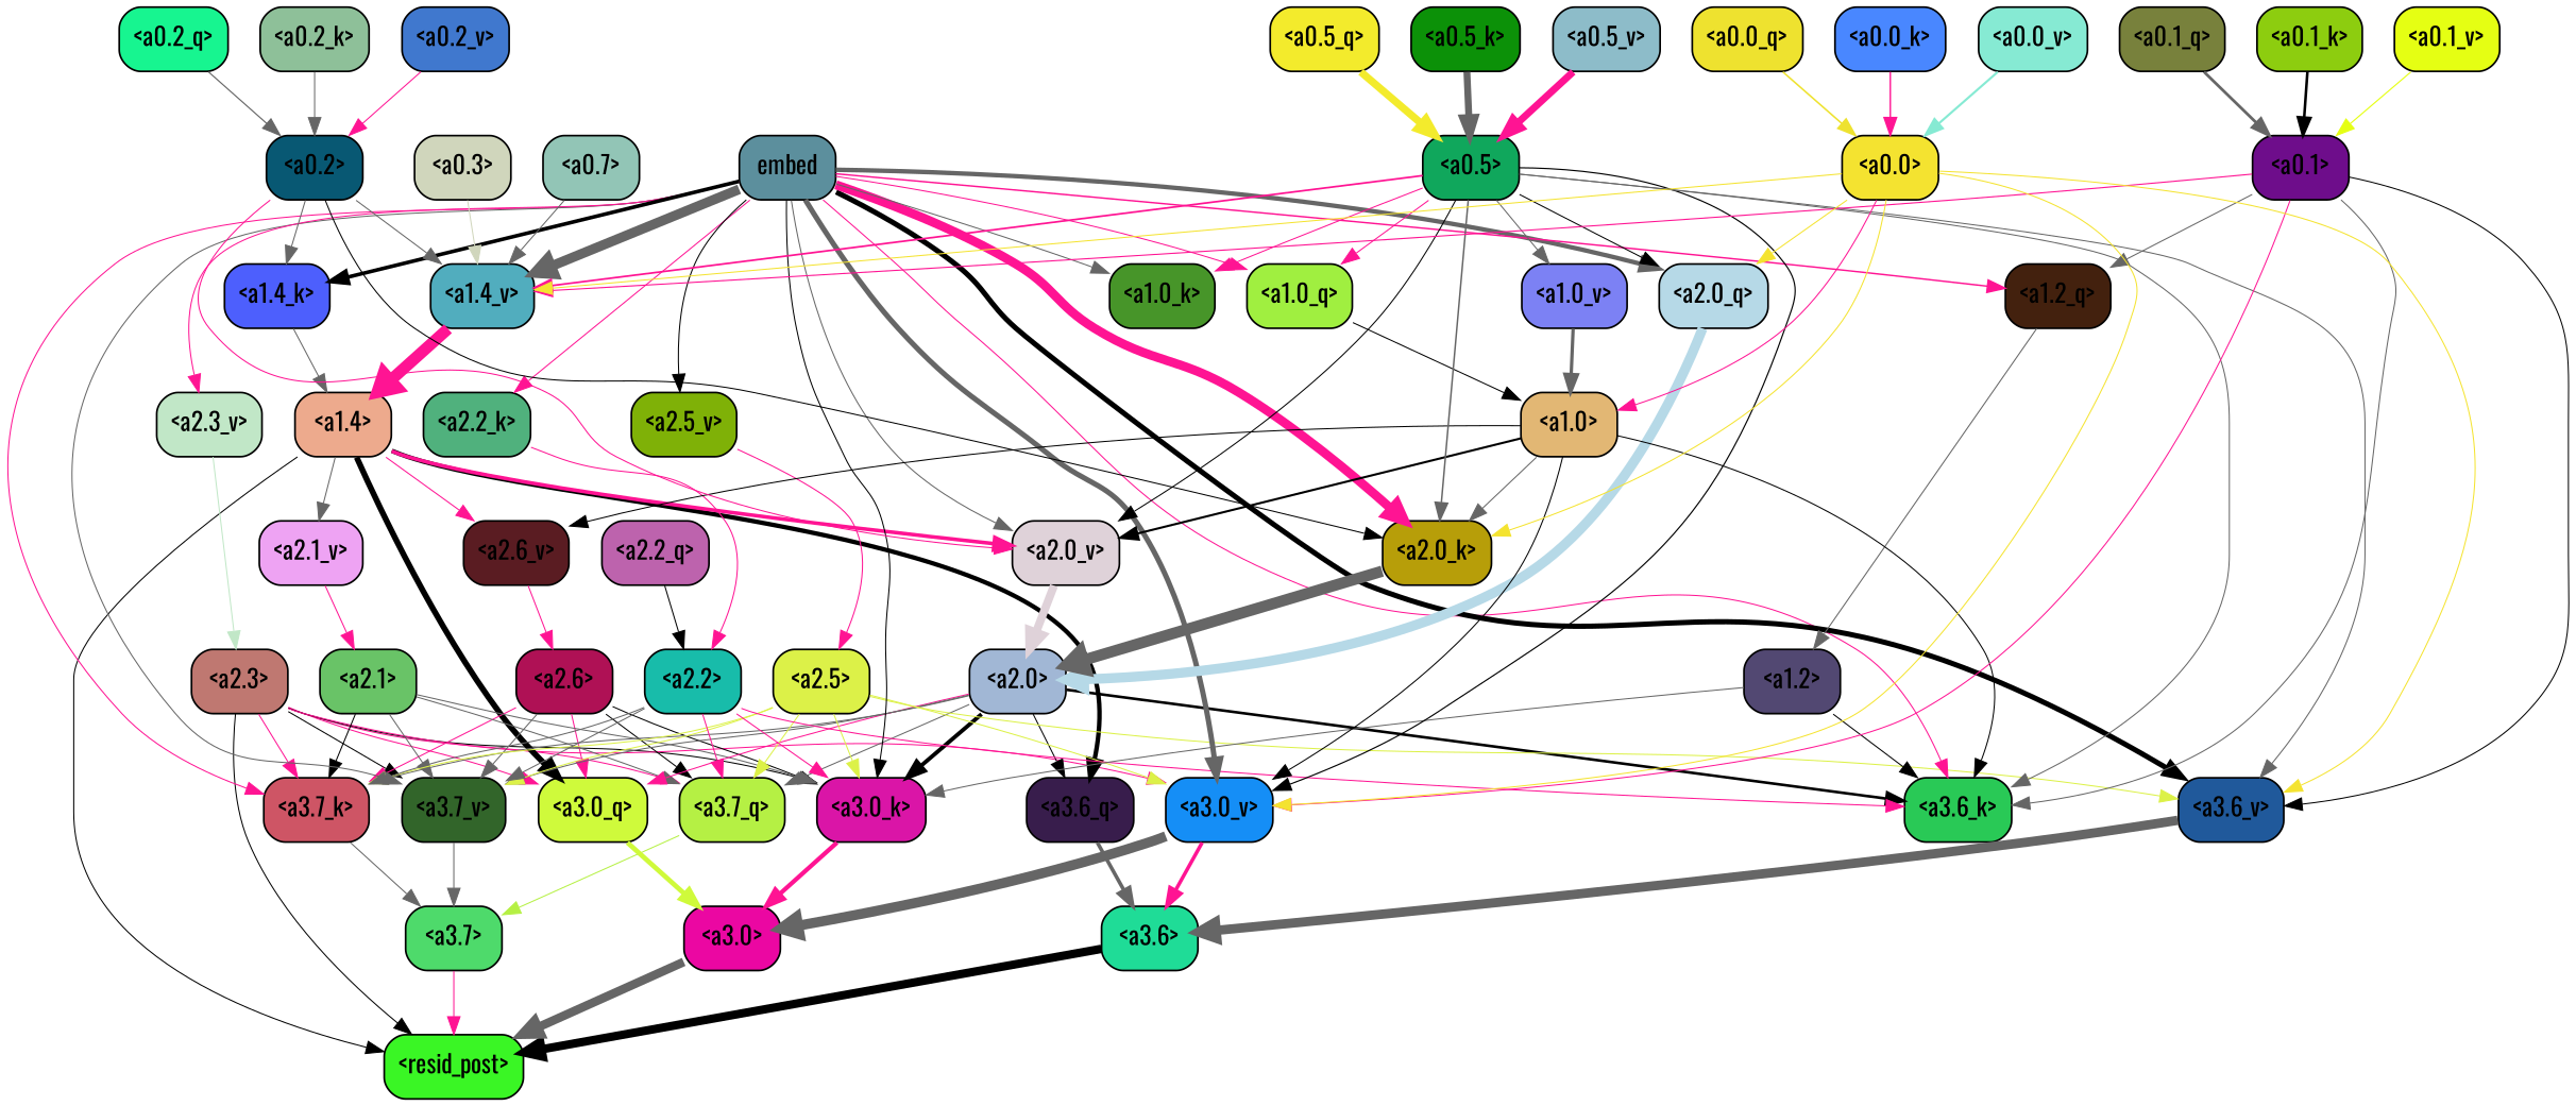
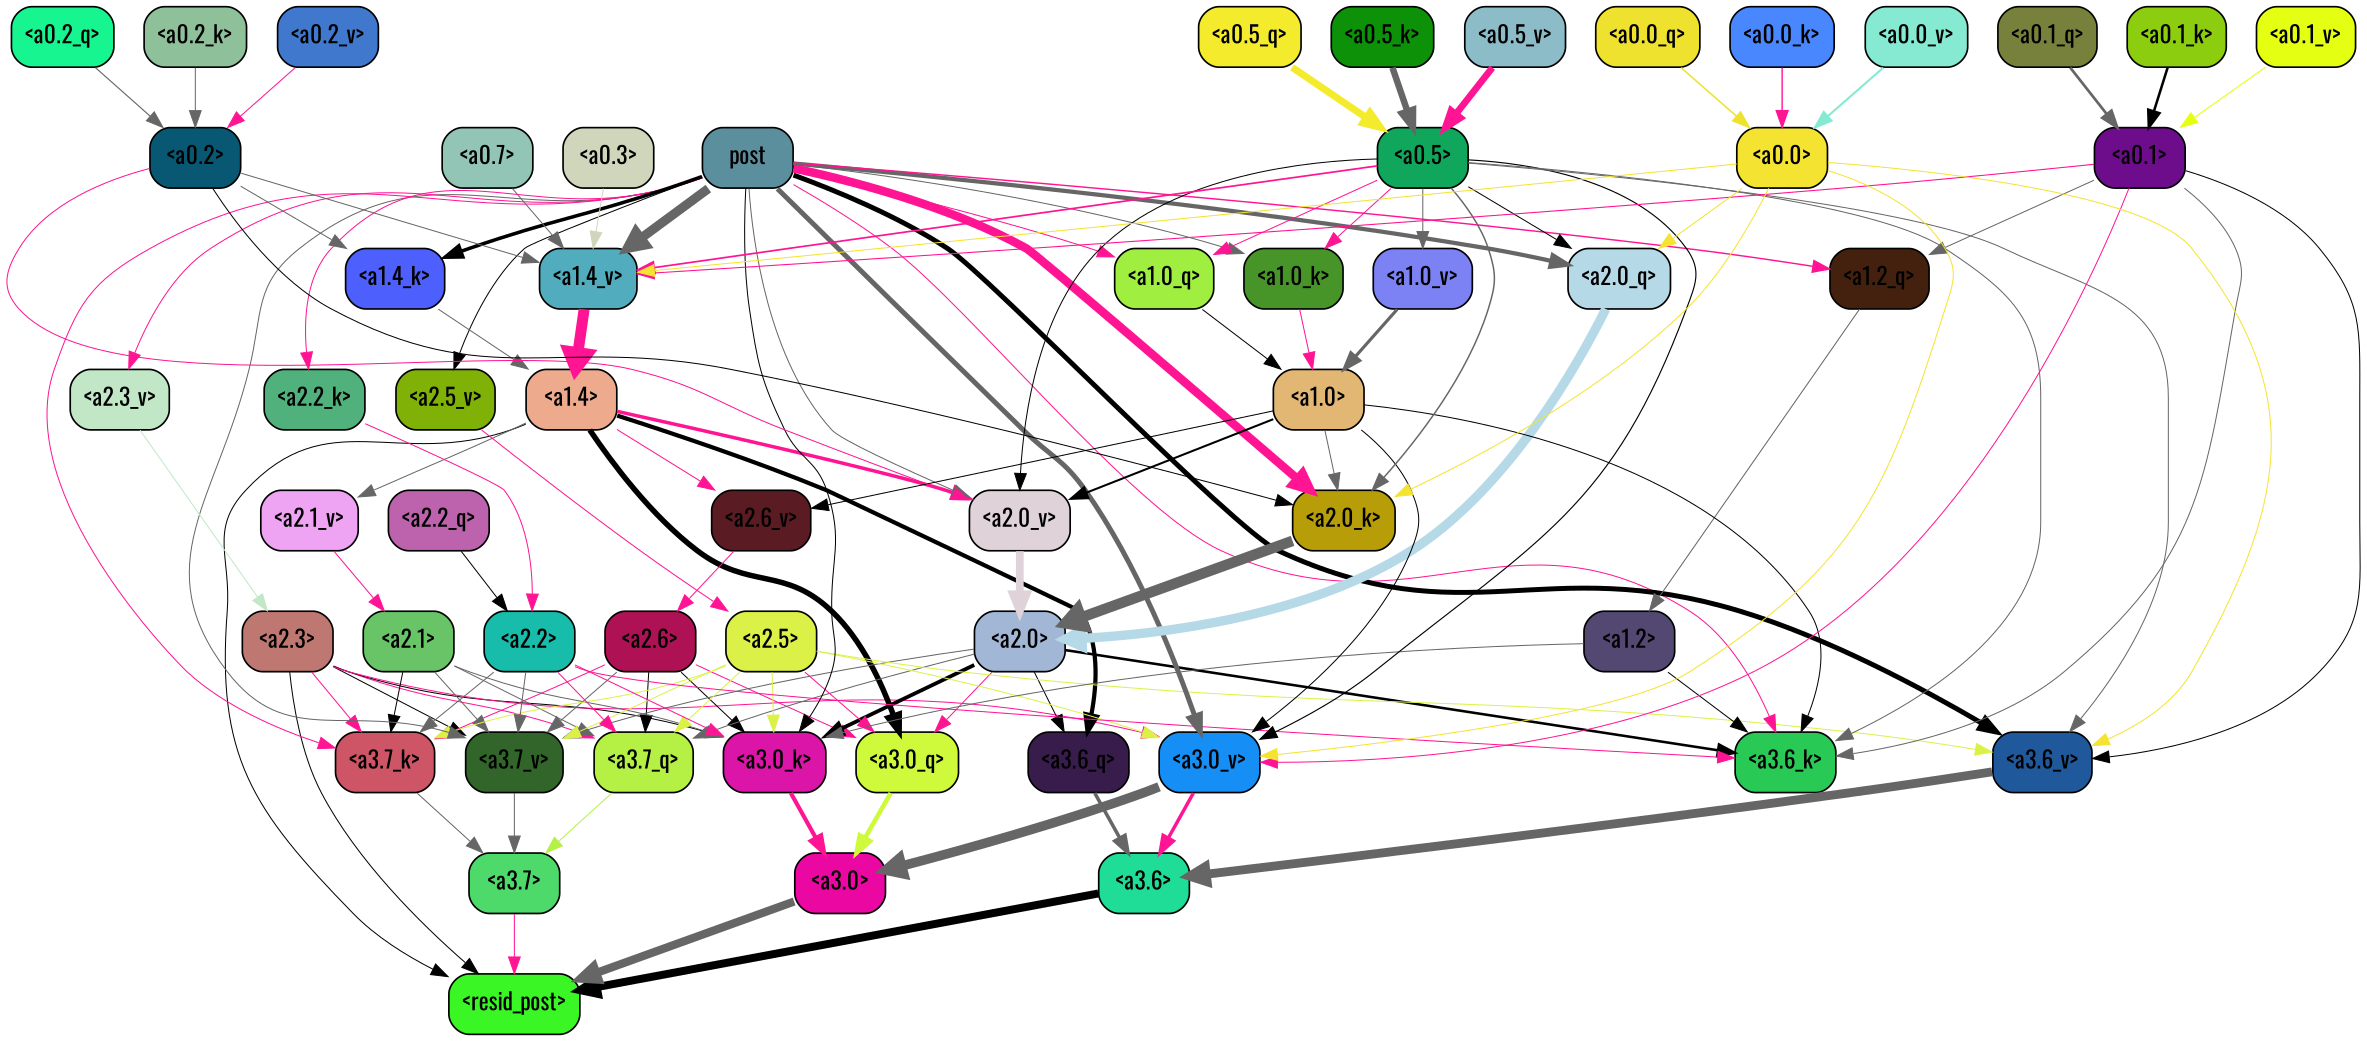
  strict digraph {
    fontname=Oswald
    splines=true
    node [color=black fontname=Oswald shape=box style="filled, rounded"]
    edge [color=gray40 fontname=Oswald penwidth=0.6]
    "<a3.7>" [fillcolor="#4eda6b"]
    "<resid_post>" [fillcolor="#3af625"]
    "<a3.6>" [fillcolor="#1fdc97"]
    "<a3.0>" [fillcolor="#eb07a2"]
    "<a2.3>" [fillcolor="#bf7871"]
    "<a3.7_q>" [fillcolor="#b5f044"]
    "<a3.0_q>" [fillcolor="#cffa3b"]
    "<a3.7_k>" [fillcolor="#ce5565"]
    "<a3.0_k>" [fillcolor="#da15a7"]
    "<a3.7_v>" [fillcolor="#32652a"]
    "<a3.0_v>" [fillcolor="#158ef6"]
    "<a1.4>" [fillcolor="#edaa8d"]
    "<a3.6_q>" [fillcolor="#381d4c"]
    "<a2.6_v>" [fillcolor="#5a1c22"]
    "<a2.1_v>" [fillcolor="#eea3f3"]
    "<a2.0_v>" [fillcolor="#dfd2d9"]
    "<a2.6>" [fillcolor="#af1155"]
    "<a2.1>" [fillcolor="#69c367"]
    "<a2.0>" [fillcolor="#a1b7d5"]
    "<a3.6_k>" [fillcolor="#29c956"]
    "<a3.6_v>" [fillcolor="#20599b"]
    "<a2.5>" [fillcolor="#dcf148"]
    "<a2.2>" [fillcolor="#18bcaa"]
-   embed [fillcolor="#5c8f9d"]
+   embed [fillcolor="#5c8f9d" label=post]
    "<a2.0_q>" [fillcolor="#b6d9e7"]
    "<a2.2_k>" [fillcolor="#50b17d"]
    "<a2.0_k>" [fillcolor="#b79e09"]
    "<a2.5_v>" [fillcolor="#7fb107"]
    "<a2.3_v>" [fillcolor="#c1e7c7"]
    "<a1.2_q>" [fillcolor="#43210e"]
    "<a1.0_q>" [fillcolor="#a0ef40"]
    "<a1.4_k>" [fillcolor="#4d5ffd"]
    "<a1.0_k>" [fillcolor="#479529"]
    "<a1.4_v>" [fillcolor="#51adbe"]
    "<a1.2>" [fillcolor="#524872"]
    "<a1.0>" [fillcolor="#e2b774"]
    "<a1.0_v>" [fillcolor="#7c81f4"]
    "<a0.5>" [fillcolor="#10a75c"]
    "<a0.1>" [fillcolor="#6e0d8b"]
    "<a0.0>" [fillcolor="#f4e330"]
    "<a2.2_q>" [fillcolor="#bd63ad"]
    "<a0.2>" [fillcolor="#085873"]
    "<a0.7>" [fillcolor="#92c5b6"]
    "<a0.3>" [fillcolor="#d0d6bc"]
    "<a0.5_q>" [fillcolor="#f3eb2c"]
    "<a0.2_q>" [fillcolor="#17f590"]
    "<a0.1_q>" [fillcolor="#78813c"]
    "<a0.0_q>" [fillcolor="#eee22f"]
    "<a0.5_k>" [fillcolor="#0c9108"]
    "<a0.2_k>" [fillcolor="#8ec099"]
    "<a0.1_k>" [fillcolor="#8dcd0f"]
    "<a0.0_k>" [fillcolor="#4987ff"]
    "<a0.5_v>" [fillcolor="#8dbcc9"]
    "<a0.2_v>" [fillcolor="#4078ce"]
    "<a0.1_v>" [fillcolor="#e5ff13"]
    "<a0.0_v>" [fillcolor="#86ead3"]
    "<a3.7>" -> "<resid_post>" [color=deeppink]
    "<a3.6>" -> "<resid_post>" [color=black penwidth=4.753257989883423]
    "<a3.0>" -> "<resid_post>" [penwidth=4.90053927898407]
    "<a2.3>" -> "<resid_post>" [color=black]
    "<a2.3>" -> "<a3.7_q>" [color=deeppink]
-   "<a2.3>" -> "<a3.0_q>" [color=deeppink]
+   "<a2.5>" -> "<a3.0_q>" [color=deeppink]
    "<a2.3>" -> "<a3.7_k>" [color=deeppink]
    "<a2.3>" -> "<a3.0_k>" [color=black]
    "<a2.3>" -> "<a3.7_v>" [color=black]
    "<a2.3>" -> "<a3.0_v>" [color=deeppink]
    "<a3.7_q>" -> "<a3.7>" [color="#b5f044"]
    "<a3.0_q>" -> "<a3.0>" [color="#cffa3b" penwidth=2.7421876192092896]
    "<a3.7_k>" -> "<a3.7>"
    "<a3.0_k>" -> "<a3.0>" [color=deeppink penwidth=2.476402521133423]
    "<a3.7_v>" -> "<a3.7>"
    "<a3.0_v>" -> "<a3.6>" [color=deeppink penwidth=2.048597991466522]
    "<a3.0_v>" -> "<a3.0>" [penwidth=5.652270674705505]
    "<a1.4>" -> "<resid_post>" [color=black]
    "<a1.4>" -> "<a3.0_q>" [color=black penwidth=3.2760138511657715]
    "<a1.4>" -> "<a3.6_q>" [color=black penwidth=2.5149343013763428]
    "<a1.4>" -> "<a2.6_v>" [color=deeppink]
    "<a1.4>" -> "<a2.1_v>"
    "<a1.4>" -> "<a2.0_v>" [color=deeppink penwidth=2.0870713144540787]
    "<a3.6_q>" -> "<a3.6>" [penwidth=2.091020345687866]
    "<a2.6_v>" -> "<a2.6>" [color=deeppink]
    "<a2.1_v>" -> "<a2.1>" [color=deeppink]
    "<a2.0_v>" -> "<a2.0>" [color="#dfd2d9" penwidth=4.611755967140198]
    "<a2.6>" -> "<a3.7_q>" [color=black]
    "<a2.6>" -> "<a3.0_q>" [color=deeppink]
    "<a2.6>" -> "<a3.7_k>" [color=deeppink]
    "<a2.6>" -> "<a3.0_k>" [color=black]
    "<a2.6>" -> "<a3.7_v>"
    "<a2.1>" -> "<a3.7_q>"
    "<a2.1>" -> "<a3.7_k>" [color=black]
    "<a2.1>" -> "<a3.0_k>"
    "<a2.1>" -> "<a3.7_v>"
    "<a2.0>" -> "<a3.7_q>"
    "<a2.0>" -> "<a3.0_q>" [color=deeppink]
-   "<a2.0>" -> "<a3.7_k>"
    "<a2.0>" -> "<a3.0_k>" [color=black penwidth=2.2635570764541626]
    "<a2.0>" -> "<a3.7_v>"
    "<a2.0>" -> "<a3.6_q>" [color=black]
    "<a2.0>" -> "<a3.6_k>" [color=black penwidth=1.5290023684501648]
    "<a3.6_v>" -> "<a3.6>" [penwidth=5.2550448179244995]
    "<a2.5>" -> "<a3.7_q>" [color="#dcf148"]
    "<a2.5>" -> "<a3.7_k>" [color="#dcf148"]
    "<a2.5>" -> "<a3.0_k>" [color="#dcf148"]
    "<a2.5>" -> "<a3.7_v>" [color="#dcf148"]
    "<a2.5>" -> "<a3.0_v>" [color="#dcf148"]
    "<a2.5>" -> "<a3.6_v>" [color="#dcf148"]
    "<a2.2>" -> "<a3.7_q>" [color=deeppink]
    "<a2.2>" -> "<a3.7_k>"
    "<a2.2>" -> "<a3.0_k>" [color=deeppink]
    "<a2.2>" -> "<a3.7_v>"
    "<a2.2>" -> "<a3.6_k>" [color=deeppink]
    embed -> "<a3.7_k>" [color=deeppink]
    embed -> "<a3.0_k>" [color=black]
    embed -> "<a3.7_v>"
    embed -> "<a3.0_v>" [penwidth=2.972973108291626]
    embed -> "<a2.0_v>"
    embed -> "<a3.6_k>" [color=deeppink]
    embed -> "<a3.6_v>" [color=black penwidth=2.9556376338005066]
    embed -> "<a2.0_q>" [penwidth=2.522909115999937]
    embed -> "<a2.2_k>" [color=deeppink]
    embed -> "<a2.0_k>" [color=deeppink penwidth=5.094568967819214]
    embed -> "<a2.5_v>" [color=black]
    embed -> "<a2.3_v>" [color=deeppink]
    embed -> "<a1.2_q>" [color=deeppink penwidth=0.8520002365112305]
    embed -> "<a1.0_q>" [color=deeppink]
    embed -> "<a1.4_k>" [color=black penwidth=2.115079402923584]
    embed -> "<a1.0_k>"
    embed -> "<a1.4_v>" [penwidth=5.504090070724487]
    "<a2.0_q>" -> "<a2.0>" [color="#b6d9e7" penwidth=5.557696580886841]
    "<a2.2_k>" -> "<a2.2>" [color=deeppink]
    "<a2.0_k>" -> "<a2.0>" [penwidth=6.320472955703735]
    "<a2.5_v>" -> "<a2.5>" [color=deeppink]
    "<a2.3_v>" -> "<a2.3>" [color="#c1e7c7"]
    "<a1.2_q>" -> "<a1.2>" [penwidth=0.6145738363265991]
    "<a1.0_q>" -> "<a1.0>" [color=black]
    "<a1.4_k>" -> "<a1.4>"
-   "<a0.0>" -> "<a1.0>" [color=deeppink]
+   "<a1.0_k>" -> "<a1.0>" [color=deeppink]
    "<a1.4_v>" -> "<a1.4>" [color=deeppink penwidth=6.5241758823394775]
    "<a1.2>" -> "<a3.0_k>"
    "<a1.2>" -> "<a3.6_k>" [color=black]
    "<a1.0>" -> "<a3.0_v>" [color=black]
    "<a1.0>" -> "<a2.6_v>" [color=black]
    "<a1.0>" -> "<a2.0_v>" [color=black penwidth=1.2152502536773682]
    "<a1.0>" -> "<a3.6_k>" [color=black]
    "<a1.0>" -> "<a2.0_k>"
    "<a1.0_v>" -> "<a1.0>" [penwidth=1.8809151649475098]
    "<a0.5>" -> "<a3.0_v>" [color=black penwidth=0.6790935099124908]
    "<a0.5>" -> "<a2.0_v>" [color=black]
    "<a0.5>" -> "<a3.6_k>"
    "<a0.5>" -> "<a3.6_v>"
    "<a0.5>" -> "<a2.0_q>" [color=black]
    "<a0.5>" -> "<a2.0_k>" [penwidth=0.8835153579711914]
    "<a0.5>" -> "<a1.0_q>" [color=deeppink]
    "<a0.5>" -> "<a1.0_k>" [color=deeppink]
    "<a0.5>" -> "<a1.4_v>" [color=deeppink penwidth=1.022335171699524]
    "<a0.5>" -> "<a1.0_v>"
    "<a0.1>" -> "<a3.0_v>" [color=deeppink]
    "<a0.1>" -> "<a3.6_k>"
    "<a0.1>" -> "<a3.6_v>" [color=black]
    "<a0.1>" -> "<a1.2_q>"
    "<a0.1>" -> "<a1.4_v>" [color=deeppink penwidth=0.6438122987747192]
    "<a0.0>" -> "<a3.0_v>" [color="#f4e330"]
    "<a0.0>" -> "<a3.6_v>" [color="#f4e330"]
    "<a0.0>" -> "<a2.0_q>" [color="#f4e330"]
    "<a0.0>" -> "<a2.0_k>" [color="#f4e330"]
    "<a0.0>" -> "<a1.4_v>" [color="#f4e330"]
    "<a2.2_q>" -> "<a2.2>" [color=black]
    "<a0.2>" -> "<a2.0_v>" [color=deeppink]
    "<a0.2>" -> "<a2.0_k>" [color=black]
    "<a0.2>" -> "<a1.4_k>"
    "<a0.2>" -> "<a1.4_v>"
    "<a0.7>" -> "<a1.4_v>"
    "<a0.3>" -> "<a1.4_v>" [color="#d0d6bc"]
    "<a0.5_q>" -> "<a0.5>" [color="#f3eb2c" penwidth=4.2370394468307495]
    "<a0.2_q>" -> "<a0.2>" [penwidth=0.6822714805603027]
    "<a0.1_q>" -> "<a0.1>" [penwidth=1.6176555156707764]
    "<a0.0_q>" -> "<a0.0>" [color="#eee22f" penwidth=0.9359095096588135]
    "<a0.5_k>" -> "<a0.5>" [penwidth=3.8599258065223694]
    "<a0.2_k>" -> "<a0.2>"
    "<a0.1_k>" -> "<a0.1>" [color=black penwidth=1.5140717029571533]
    "<a0.0_k>" -> "<a0.0>" [color=deeppink penwidth=0.8258748054504395]
    "<a0.5_v>" -> "<a0.5>" [color=deeppink penwidth=4.0173709988594055]
    "<a0.2_v>" -> "<a0.2>" [color=deeppink]
    "<a0.1_v>" -> "<a0.1>" [color="#e5ff13" penwidth=0.6690568923950195]
    "<a0.0_v>" -> "<a0.0>" [color="#86ead3" penwidth=1.2524418830871582]
  }
